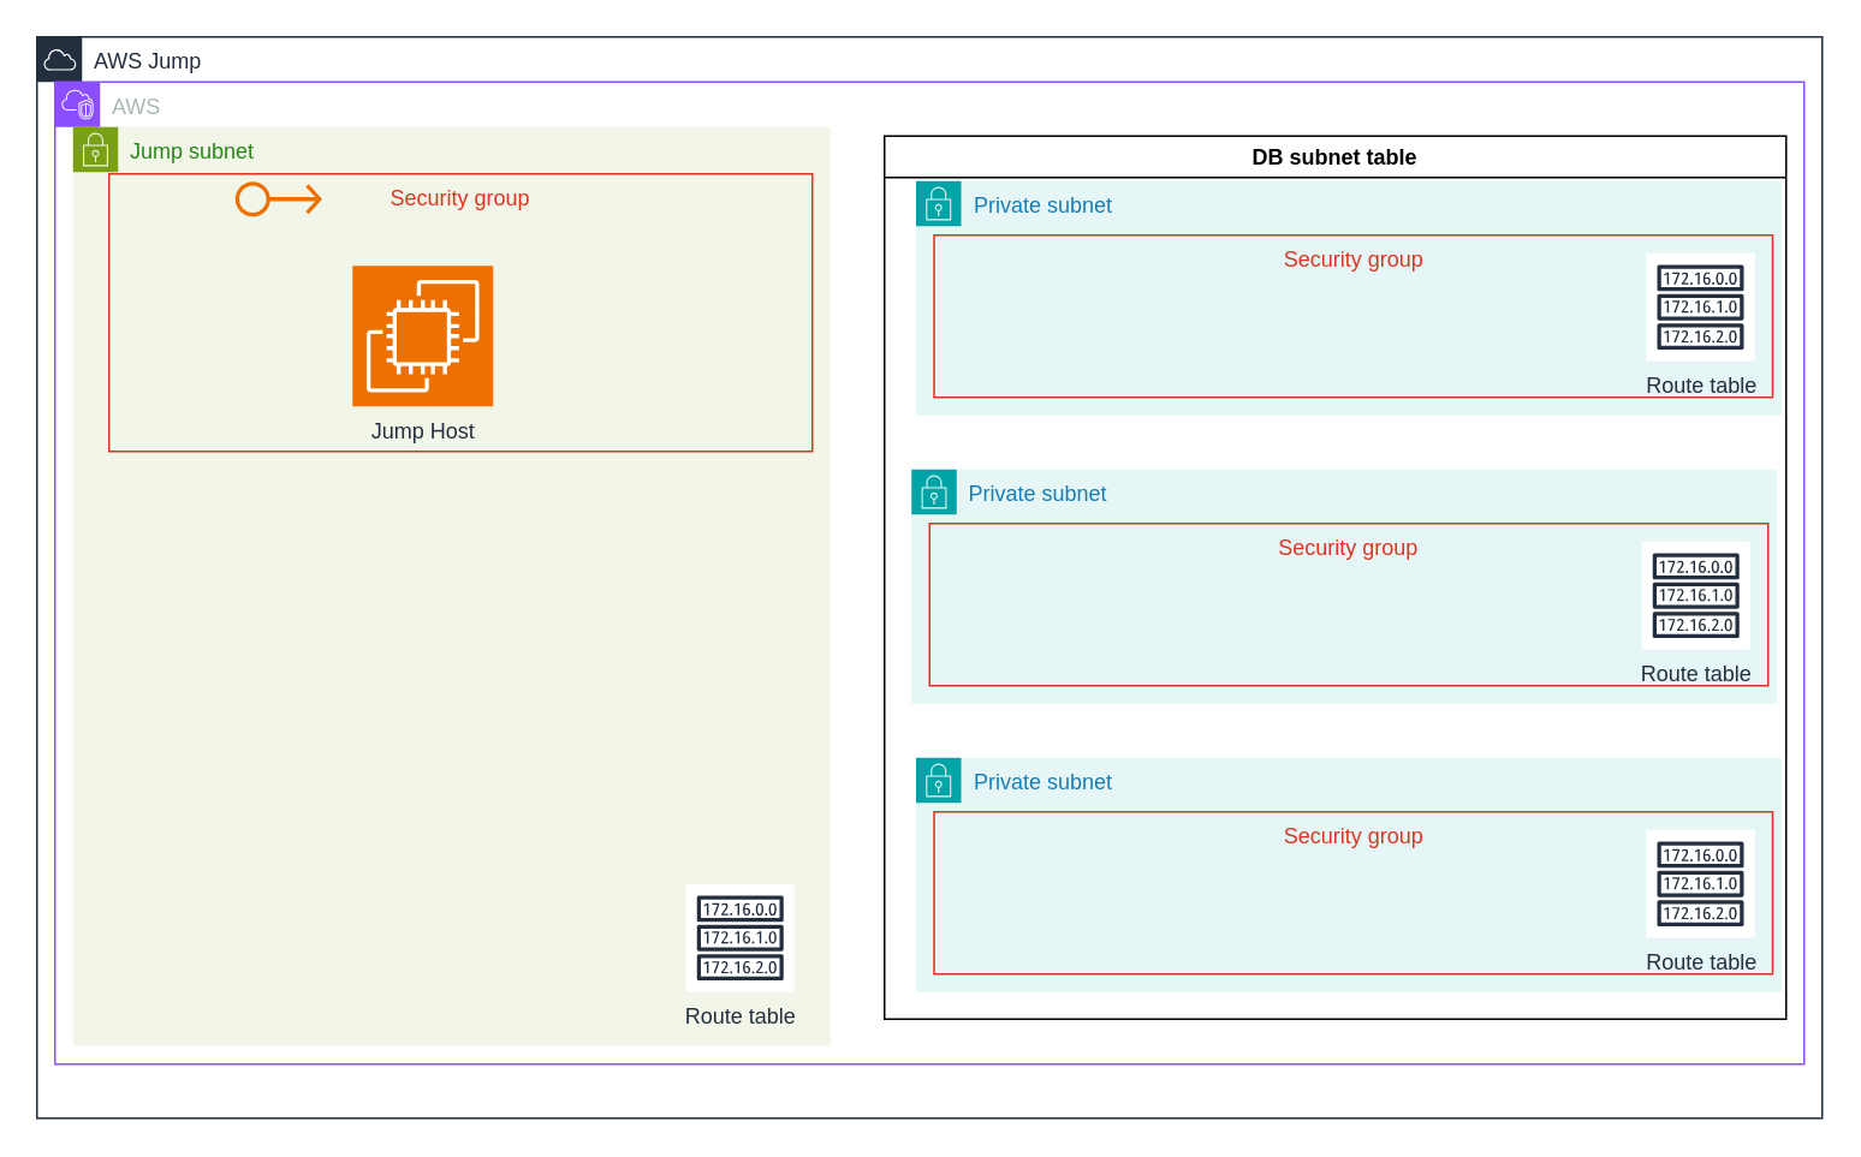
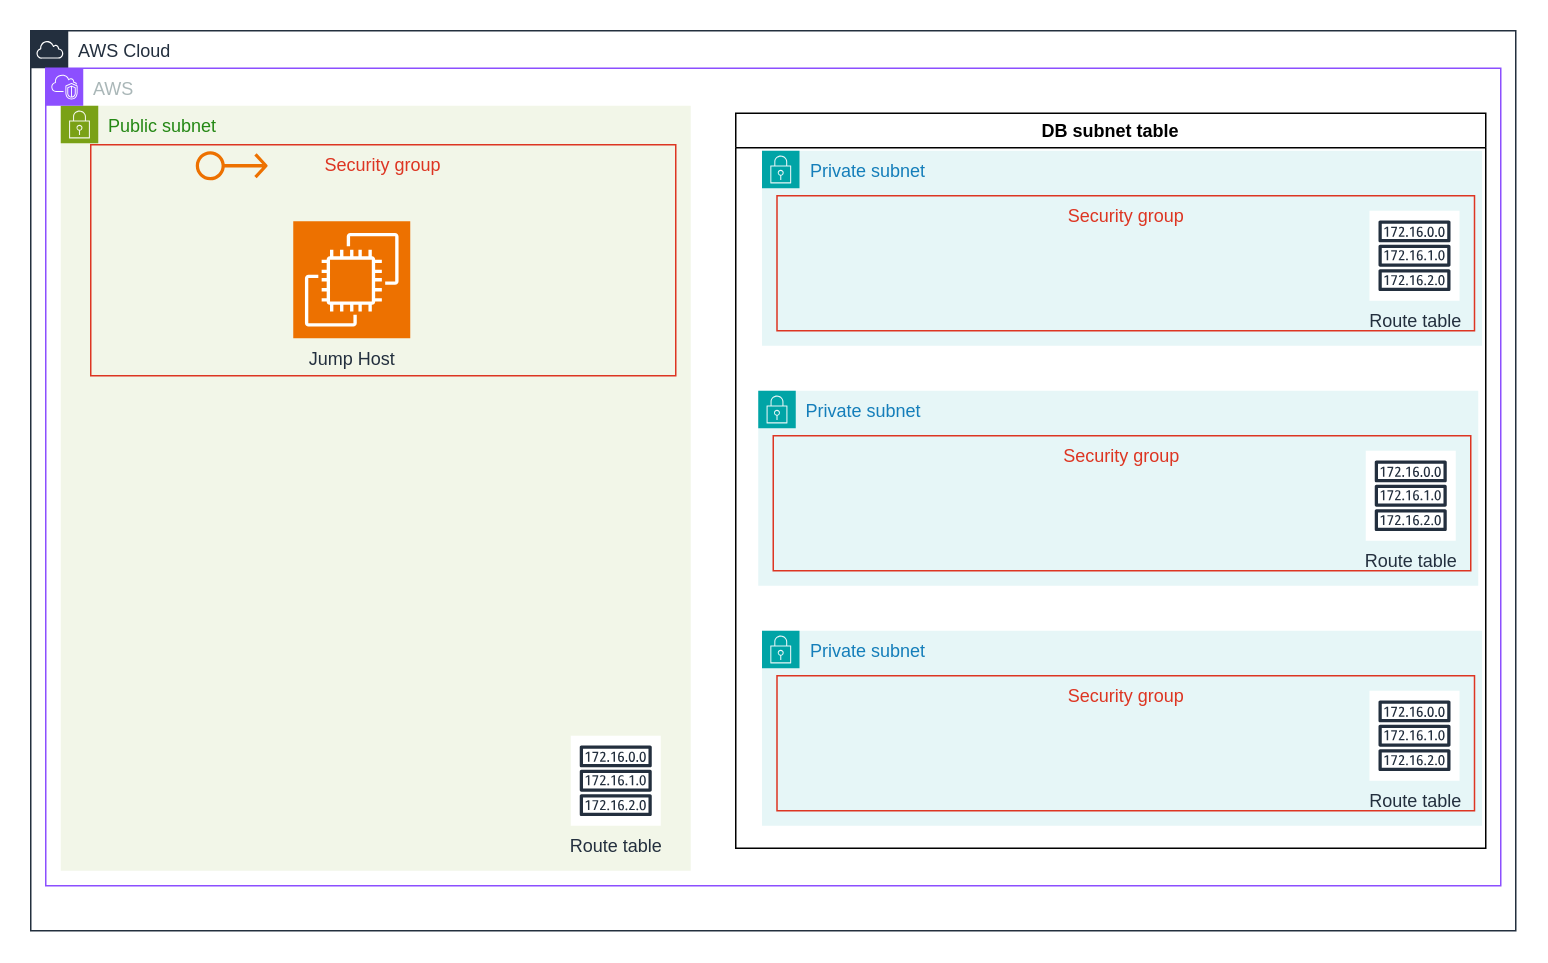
  <mxCell id="0" />
  <mxCell id="1" parent="0" />
- <mxCell id="2" value="AWS Jump" style="points=[[0,0],[0.25,0],[0.5,0],[0.75,0],[1,0],[1,0.25],[1,0.5],[1,0.75],[1,1],[0.75,1],[0.5,1],[0.25,1],[0,1],[0,0.75],[0,0.5],[0,0.25]];outlineConnect=0;gradientColor=none;html=1;whiteSpace=wrap;fontSize=12;fontStyle=0;container=1;pointerEvents=0;collapsible=0;recursiveResize=0;shape=mxgraph.aws4.group;grIcon=mxgraph.aws4.group_aws_cloud;strokeColor=#232F3E;fillColor=none;verticalAlign=top;align=left;spacingLeft=30;fontColor=#232F3E;dashed=0;" parent="1" vertex="1"><mxGeometry x="20" y="20" width="990" height="600" as="geometry" /></mxCell>
- <mxCell id="3" value="Jump subnet" style="points=[[0,0],[0.25,0],[0.5,0],[0.75,0],[1,0],[1,0.25],[1,0.5],[1,0.75],[1,1],[0.75,1],[0.5,1],[0.25,1],[0,1],[0,0.75],[0,0.5],[0,0.25]];outlineConnect=0;gradientColor=none;html=1;whiteSpace=wrap;fontSize=12;fontStyle=0;container=1;pointerEvents=0;collapsible=0;recursiveResize=0;shape=mxgraph.aws4.group;grIcon=mxgraph.aws4.group_security_group;grStroke=0;strokeColor=#7AA116;fillColor=#F2F6E8;verticalAlign=top;align=left;spacingLeft=30;fontColor=#248814;dashed=0;" parent="2" vertex="1"><mxGeometry x="20" y="50" width="420" height="510" as="geometry" /></mxCell>
+ <mxCell id="2" value="AWS Cloud" style="points=[[0,0],[0.25,0],[0.5,0],[0.75,0],[1,0],[1,0.25],[1,0.5],[1,0.75],[1,1],[0.75,1],[0.5,1],[0.25,1],[0,1],[0,0.75],[0,0.5],[0,0.25]];outlineConnect=0;gradientColor=none;html=1;whiteSpace=wrap;fontSize=12;fontStyle=0;container=1;pointerEvents=0;collapsible=0;recursiveResize=0;shape=mxgraph.aws4.group;grIcon=mxgraph.aws4.group_aws_cloud;strokeColor=#232F3E;fillColor=none;verticalAlign=top;align=left;spacingLeft=30;fontColor=#232F3E;dashed=0;" parent="1" vertex="1"><mxGeometry x="20" y="20" width="990" height="600" as="geometry" /></mxCell>
+ <mxCell id="3" value="Public subnet" style="points=[[0,0],[0.25,0],[0.5,0],[0.75,0],[1,0],[1,0.25],[1,0.5],[1,0.75],[1,1],[0.75,1],[0.5,1],[0.25,1],[0,1],[0,0.75],[0,0.5],[0,0.25]];outlineConnect=0;gradientColor=none;html=1;whiteSpace=wrap;fontSize=12;fontStyle=0;container=1;pointerEvents=0;collapsible=0;recursiveResize=0;shape=mxgraph.aws4.group;grIcon=mxgraph.aws4.group_security_group;grStroke=0;strokeColor=#7AA116;fillColor=#F2F6E8;verticalAlign=top;align=left;spacingLeft=30;fontColor=#248814;dashed=0;" parent="2" vertex="1"><mxGeometry x="20" y="50" width="420" height="510" as="geometry" /></mxCell>
  <mxCell id="4" value="Jump Host" style="sketch=0;points=[[0,0,0],[0.25,0,0],[0.5,0,0],[0.75,0,0],[1,0,0],[0,1,0],[0.25,1,0],[0.5,1,0],[0.75,1,0],[1,1,0],[0,0.25,0],[0,0.5,0],[0,0.75,0],[1,0.25,0],[1,0.5,0],[1,0.75,0]];outlineConnect=0;fontColor=#232F3E;fillColor=#ED7100;strokeColor=#ffffff;dashed=0;verticalLabelPosition=bottom;verticalAlign=top;align=center;html=1;fontSize=12;fontStyle=0;aspect=fixed;shape=mxgraph.aws4.resourceIcon;resIcon=mxgraph.aws4.ec2;" parent="3" vertex="1"><mxGeometry x="155" y="77" width="78" height="78" as="geometry" /></mxCell>
  <mxCell id="5" value="" style="sketch=0;outlineConnect=0;fontColor=#232F3E;gradientColor=none;fillColor=#ED7100;strokeColor=none;dashed=0;verticalLabelPosition=bottom;verticalAlign=top;align=center;html=1;fontSize=12;fontStyle=0;aspect=fixed;pointerEvents=1;shape=mxgraph.aws4.elastic_ip_address;" parent="3" vertex="1"><mxGeometry x="90" y="30" width="48" height="20" as="geometry" /></mxCell>
  <mxCell id="6" value="Security group" style="fillColor=none;strokeColor=#DD3522;verticalAlign=top;fontStyle=0;fontColor=#DD3522;whiteSpace=wrap;html=1;" parent="3" vertex="1"><mxGeometry x="20" y="26" width="390" height="154" as="geometry" /></mxCell>
  <mxCell id="7" value="Route table" style="sketch=0;outlineConnect=0;fontColor=#232F3E;gradientColor=none;strokeColor=#232F3E;fillColor=#ffffff;dashed=0;verticalLabelPosition=bottom;verticalAlign=top;align=center;html=1;fontSize=12;fontStyle=0;aspect=fixed;shape=mxgraph.aws4.resourceIcon;resIcon=mxgraph.aws4.route_table;" parent="3" vertex="1"><mxGeometry x="340" y="420" width="60" height="60" as="geometry" /></mxCell>
  <mxCell id="8" value="Private subnet" style="points=[[0,0],[0.25,0],[0.5,0],[0.75,0],[1,0],[1,0.25],[1,0.5],[1,0.75],[1,1],[0.75,1],[0.5,1],[0.25,1],[0,1],[0,0.75],[0,0.5],[0,0.25]];outlineConnect=0;gradientColor=none;html=1;whiteSpace=wrap;fontSize=12;fontStyle=0;container=1;pointerEvents=0;collapsible=0;recursiveResize=0;shape=mxgraph.aws4.group;grIcon=mxgraph.aws4.group_security_group;grStroke=0;strokeColor=#00A4A6;fillColor=#E6F6F7;verticalAlign=top;align=left;spacingLeft=30;fontColor=#147EBA;dashed=0;" parent="2" vertex="1"><mxGeometry x="485" y="240" width="480" height="130" as="geometry" /></mxCell>
  <mxCell id="9" value="Security group" style="fillColor=none;strokeColor=#DD3522;verticalAlign=top;fontStyle=0;fontColor=#DD3522;whiteSpace=wrap;html=1;" parent="8" vertex="1"><mxGeometry x="10" y="30" width="465" height="90" as="geometry" /></mxCell>
  <mxCell id="10" value="Route table" style="sketch=0;outlineConnect=0;fontColor=#232F3E;gradientColor=none;strokeColor=#232F3E;fillColor=#ffffff;dashed=0;verticalLabelPosition=bottom;verticalAlign=top;align=center;html=1;fontSize=12;fontStyle=0;aspect=fixed;shape=mxgraph.aws4.resourceIcon;resIcon=mxgraph.aws4.route_table;" parent="8" vertex="1"><mxGeometry x="405" y="40" width="60" height="60" as="geometry" /></mxCell>
  <mxCell id="11" value="AWS" style="points=[[0,0],[0.25,0],[0.5,0],[0.75,0],[1,0],[1,0.25],[1,0.5],[1,0.75],[1,1],[0.75,1],[0.5,1],[0.25,1],[0,1],[0,0.75],[0,0.5],[0,0.25]];outlineConnect=0;gradientColor=none;html=1;whiteSpace=wrap;fontSize=12;fontStyle=0;container=1;pointerEvents=0;collapsible=0;recursiveResize=0;shape=mxgraph.aws4.group;grIcon=mxgraph.aws4.group_vpc2;strokeColor=#8C4FFF;fillColor=none;verticalAlign=top;align=left;spacingLeft=30;fontColor=#AAB7B8;dashed=0;" parent="2" vertex="1"><mxGeometry x="10" y="25" width="970" height="545" as="geometry" /></mxCell>
  <mxCell id="12" value="DB subnet table" style="swimlane;whiteSpace=wrap;html=1;" vertex="1" parent="11"><mxGeometry x="460" y="30" width="500" height="490" as="geometry" /></mxCell>
  <mxCell id="13" value="Private subnet" style="points=[[0,0],[0.25,0],[0.5,0],[0.75,0],[1,0],[1,0.25],[1,0.5],[1,0.75],[1,1],[0.75,1],[0.5,1],[0.25,1],[0,1],[0,0.75],[0,0.5],[0,0.25]];outlineConnect=0;gradientColor=none;html=1;whiteSpace=wrap;fontSize=12;fontStyle=0;container=1;pointerEvents=0;collapsible=0;recursiveResize=0;shape=mxgraph.aws4.group;grIcon=mxgraph.aws4.group_security_group;grStroke=0;strokeColor=#00A4A6;fillColor=#E6F6F7;verticalAlign=top;align=left;spacingLeft=30;fontColor=#147EBA;dashed=0;" parent="11" vertex="1"><mxGeometry x="477.5" y="55" width="480" height="130" as="geometry" /></mxCell>
  <mxCell id="14" value="Security group" style="fillColor=none;strokeColor=#DD3522;verticalAlign=top;fontStyle=0;fontColor=#DD3522;whiteSpace=wrap;html=1;" parent="13" vertex="1"><mxGeometry x="10" y="30" width="465" height="90" as="geometry" /></mxCell>
  <mxCell id="15" value="Route table" style="sketch=0;outlineConnect=0;fontColor=#232F3E;gradientColor=none;strokeColor=#232F3E;fillColor=#ffffff;dashed=0;verticalLabelPosition=bottom;verticalAlign=top;align=center;html=1;fontSize=12;fontStyle=0;aspect=fixed;shape=mxgraph.aws4.resourceIcon;resIcon=mxgraph.aws4.route_table;" parent="13" vertex="1"><mxGeometry x="405" y="40" width="60" height="60" as="geometry" /></mxCell>
  <mxCell id="16" value="Private subnet" style="points=[[0,0],[0.25,0],[0.5,0],[0.75,0],[1,0],[1,0.25],[1,0.5],[1,0.75],[1,1],[0.75,1],[0.5,1],[0.25,1],[0,1],[0,0.75],[0,0.5],[0,0.25]];outlineConnect=0;gradientColor=none;html=1;whiteSpace=wrap;fontSize=12;fontStyle=0;container=1;pointerEvents=0;collapsible=0;recursiveResize=0;shape=mxgraph.aws4.group;grIcon=mxgraph.aws4.group_security_group;grStroke=0;strokeColor=#00A4A6;fillColor=#E6F6F7;verticalAlign=top;align=left;spacingLeft=30;fontColor=#147EBA;dashed=0;" parent="11" vertex="1"><mxGeometry x="477.5" y="375" width="480" height="130" as="geometry" /></mxCell>
  <mxCell id="17" value="Security group" style="fillColor=none;strokeColor=#DD3522;verticalAlign=top;fontStyle=0;fontColor=#DD3522;whiteSpace=wrap;html=1;" parent="16" vertex="1"><mxGeometry x="10" y="30" width="465" height="90" as="geometry" /></mxCell>
  <mxCell id="18" value="Route table" style="sketch=0;outlineConnect=0;fontColor=#232F3E;gradientColor=none;strokeColor=#232F3E;fillColor=#ffffff;dashed=0;verticalLabelPosition=bottom;verticalAlign=top;align=center;html=1;fontSize=12;fontStyle=0;aspect=fixed;shape=mxgraph.aws4.resourceIcon;resIcon=mxgraph.aws4.route_table;" parent="16" vertex="1"><mxGeometry x="405" y="40" width="60" height="60" as="geometry" /></mxCell>
